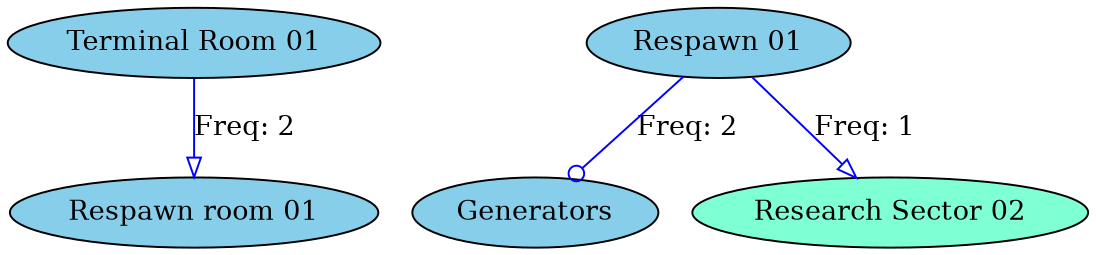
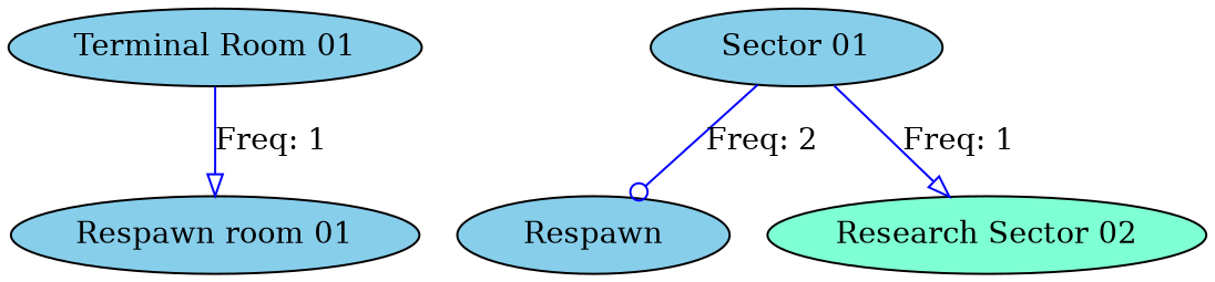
  digraph {
    node [fillcolor=skyblue style=filled]
    edge [arrowhead=onormal color=blue constraint=true]
    n1 [label="Terminal Room 01"]
    n2 [label="Respawn room 01"]
-   n3 [label="Respawn 01"]
-   n4 [label=Generators]
+   n3 [label="Sector 01"]
+   n4 [label=Respawn]
    n5 [fillcolor=aquamarine label="Research Sector 02"]
-   n1 -> n2 [label="Freq: 2"]
+   n1 -> n2 [label="Freq: 1"]
    n3 -> n4 [arrowhead=odot label="Freq: 2"]
    n3 -> n5 [label="Freq: 1"]
  }
